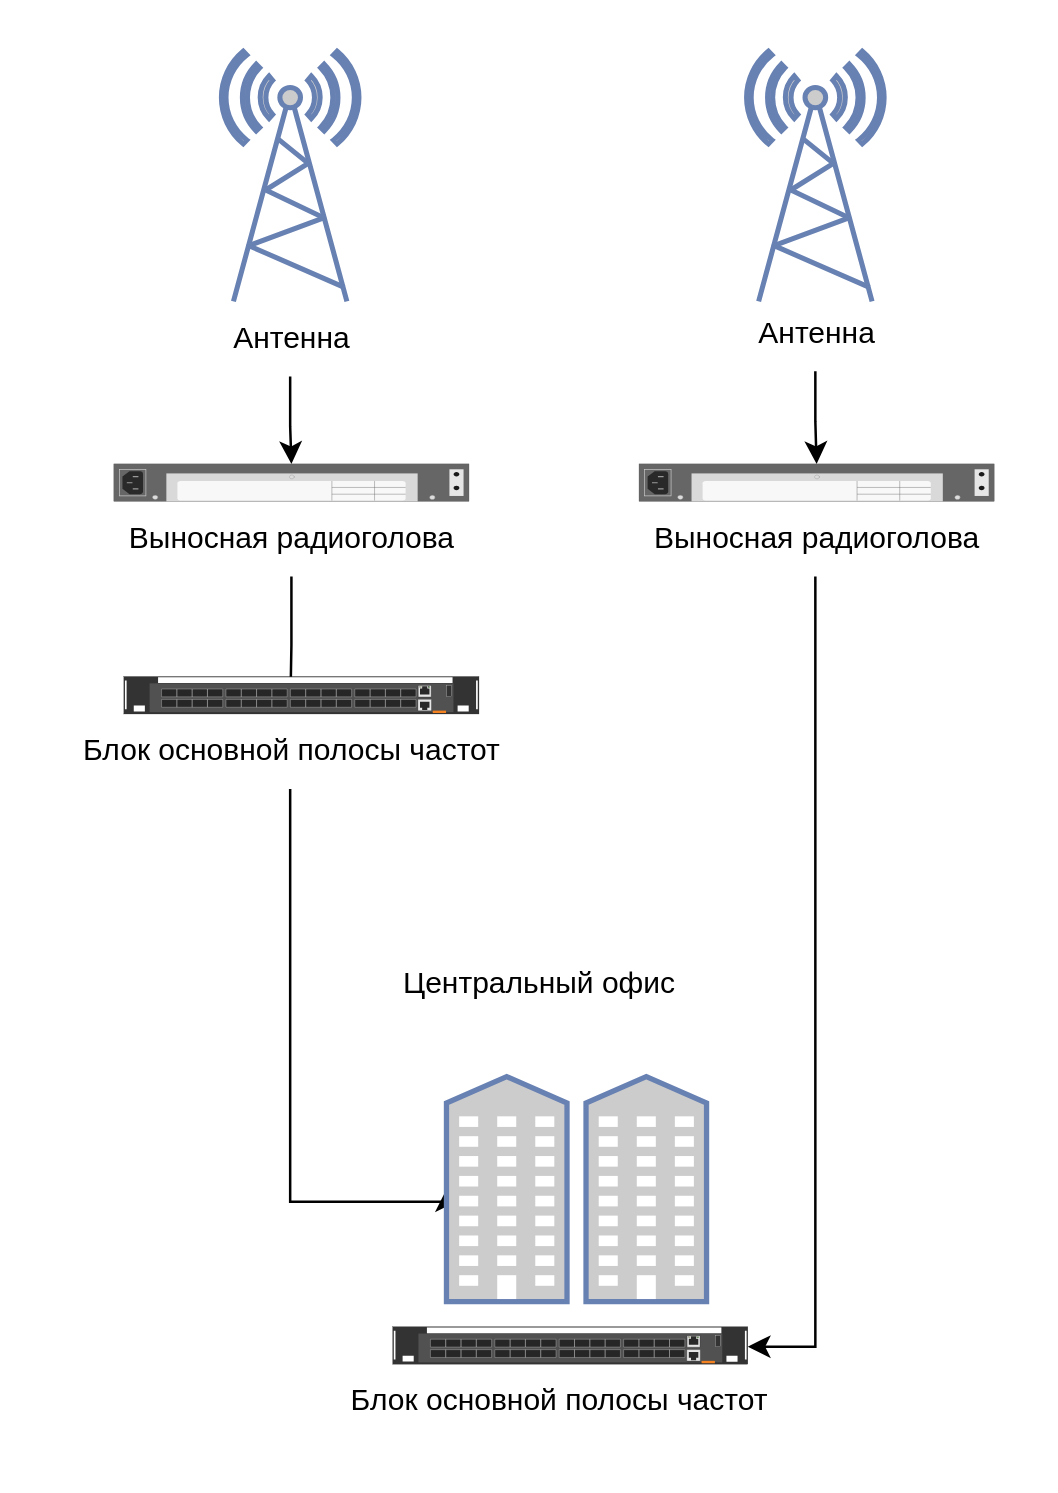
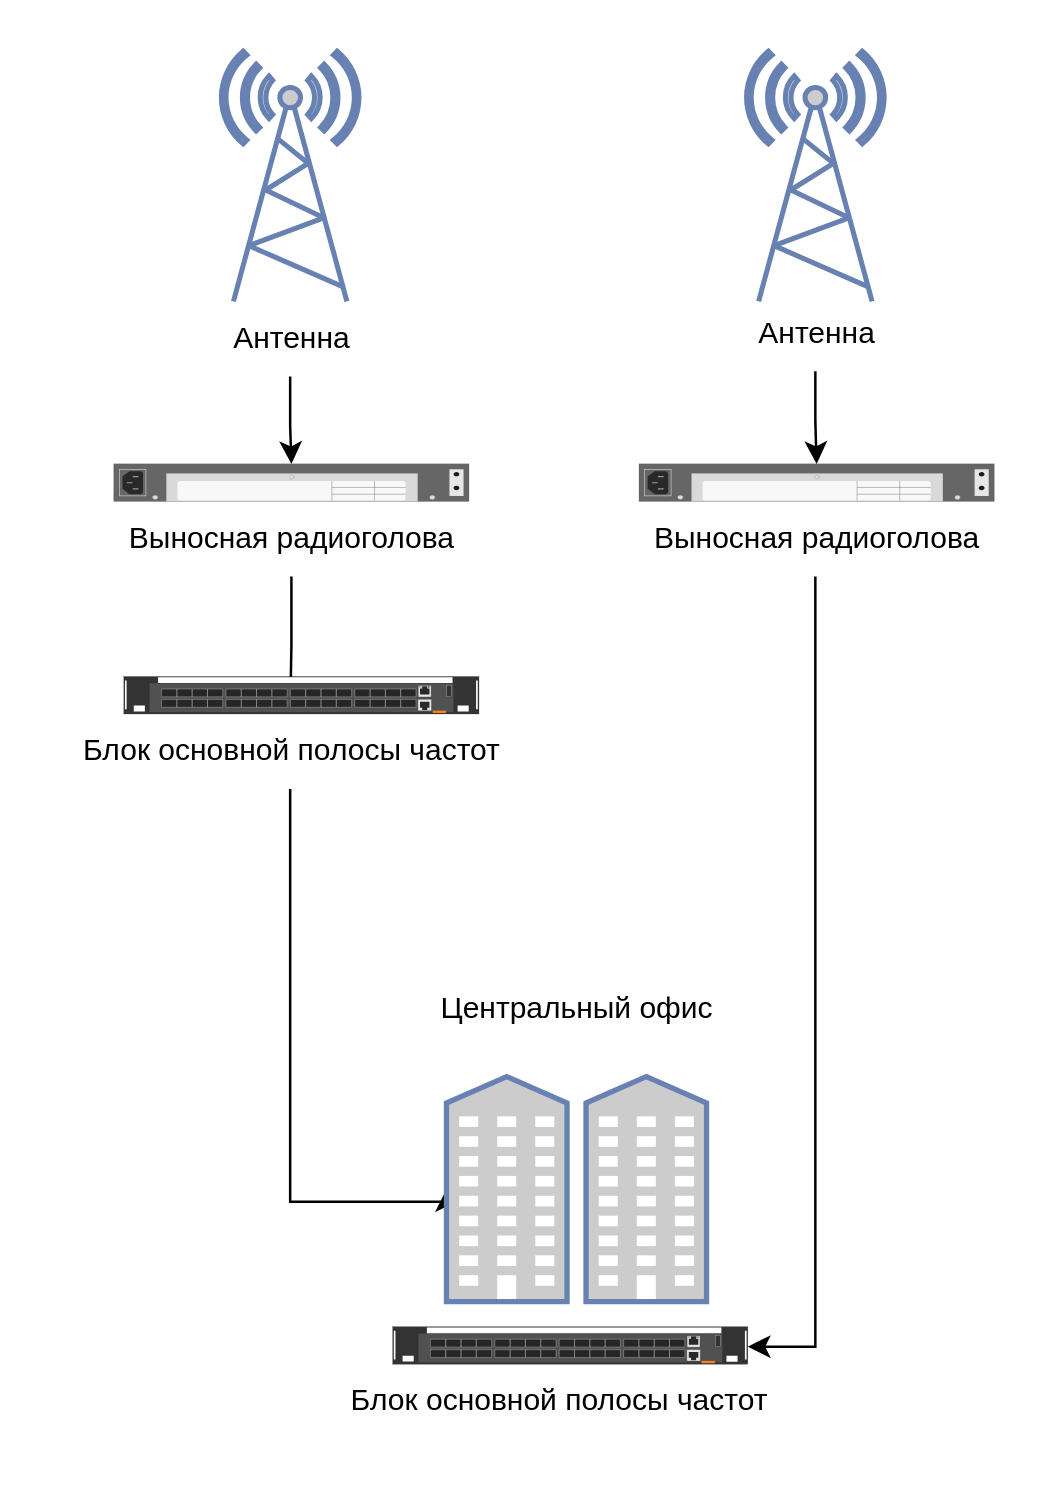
  <mxCell id="0" />
  <mxCell id="1" parent="0" />
  <mxCell id="2" value="" style="fontColor=#0066CC;verticalAlign=top;verticalLabelPosition=bottom;labelPosition=center;align=center;html=1;outlineConnect=0;fillColor=#CCCCCC;strokeColor=#6881B3;gradientColor=none;gradientDirection=north;strokeWidth=2;shape=mxgraph.networks.radio_tower;" vertex="1" parent="1"><mxGeometry x="298" y="20" width="55" height="100" as="geometry" /></mxCell>
  <mxCell id="3" value="" style="fontColor=#0066CC;verticalAlign=top;verticalLabelPosition=bottom;labelPosition=center;align=center;html=1;outlineConnect=0;fillColor=#CCCCCC;strokeColor=#6881B3;gradientColor=none;gradientDirection=north;strokeWidth=2;shape=mxgraph.networks.radio_tower;" vertex="1" parent="1"><mxGeometry x="88" y="20" width="55" height="100" as="geometry" /></mxCell>
  <mxCell id="4" value="" style="edgeStyle=orthogonalEdgeStyle;rounded=0;orthogonalLoop=1;jettySize=auto;html=1;" edge="1" parent="1" source="5" target="13"><mxGeometry relative="1" as="geometry" /></mxCell>
  <mxCell id="5" value="Антенна" style="text;html=1;align=center;verticalAlign=middle;resizable=0;points=[];autosize=1;strokeColor=none;fillColor=none;" vertex="1" parent="1"><mxGeometry x="80.5" y="120" width="70" height="30" as="geometry" /></mxCell>
  <mxCell id="6" value="" style="edgeStyle=orthogonalEdgeStyle;rounded=0;orthogonalLoop=1;jettySize=auto;html=1;" edge="1" parent="1" source="7" target="14"><mxGeometry relative="1" as="geometry" /></mxCell>
  <mxCell id="7" value="Антенна" style="text;html=1;align=center;verticalAlign=middle;resizable=0;points=[];autosize=1;strokeColor=none;fillColor=none;" vertex="1" parent="1"><mxGeometry x="290.5" y="118" width="70" height="30" as="geometry" /></mxCell>
  <mxCell id="8" value="" style="edgeStyle=orthogonalEdgeStyle;rounded=0;orthogonalLoop=1;jettySize=auto;html=1;" edge="1" parent="1" source="9" target="16"><mxGeometry relative="1" as="geometry" /></mxCell>
  <mxCell id="9" value="Выносная радиоголова" style="text;html=1;align=center;verticalAlign=middle;resizable=0;points=[];autosize=1;strokeColor=none;fillColor=none;" vertex="1" parent="1"><mxGeometry x="41" y="200" width="150" height="30" as="geometry" /></mxCell>
  <mxCell id="10" style="edgeStyle=orthogonalEdgeStyle;rounded=0;orthogonalLoop=1;jettySize=auto;html=1;" edge="1" parent="1" source="11" target="19"><mxGeometry relative="1" as="geometry"><Array as="points"><mxPoint x="326" y="538" /></Array></mxGeometry></mxCell>
  <mxCell id="11" value="Выносная радиоголова" style="text;html=1;align=center;verticalAlign=middle;resizable=0;points=[];autosize=1;strokeColor=none;fillColor=none;" vertex="1" parent="1"><mxGeometry x="250.5" y="200" width="150" height="30" as="geometry" /></mxCell>
  <mxCell id="12" value="" style="html=1;verticalLabelPosition=bottom;verticalAlign=top;outlineConnect=0;shadow=0;dashed=0;shape=mxgraph.rack.hpe_aruba.switches.jl627a_aruba_8325_32c_b2f_front;" vertex="1" parent="1"><mxGeometry x="49" y="270" width="142" height="15" as="geometry" /></mxCell>
  <mxCell id="13" value="" style="html=1;verticalLabelPosition=bottom;verticalAlign=top;outlineConnect=0;shadow=0;dashed=0;shape=mxgraph.rack.hpe_aruba.gateways_controllers.aruba_7010_mobility_controller_rear;" vertex="1" parent="1"><mxGeometry x="45" y="185" width="142" height="15" as="geometry" /></mxCell>
  <mxCell id="14" value="" style="html=1;verticalLabelPosition=bottom;verticalAlign=top;outlineConnect=0;shadow=0;dashed=0;shape=mxgraph.rack.hpe_aruba.gateways_controllers.aruba_7010_mobility_controller_rear;" vertex="1" parent="1"><mxGeometry x="255" y="185" width="142" height="15" as="geometry" /></mxCell>
  <mxCell id="15" style="edgeStyle=orthogonalEdgeStyle;rounded=0;orthogonalLoop=1;jettySize=auto;html=1;entryX=0;entryY=0.5;entryDx=0;entryDy=0;entryPerimeter=0;" edge="1" parent="1" source="16" target="17"><mxGeometry relative="1" as="geometry"><Array as="points"><mxPoint x="116" y="480" /><mxPoint x="178" y="480" /></Array></mxGeometry></mxCell>
  <mxCell id="16" value="Блок основной полосы частот" style="text;html=1;align=center;verticalAlign=middle;resizable=0;points=[];autosize=1;strokeColor=none;fillColor=none;" vertex="1" parent="1"><mxGeometry x="20.5" y="285" width="190" height="30" as="geometry" /></mxCell>
  <mxCell id="17" value="" style="fontColor=#0066CC;verticalAlign=top;verticalLabelPosition=bottom;labelPosition=center;align=center;html=1;outlineConnect=0;fillColor=#CCCCCC;strokeColor=#6881B3;gradientColor=none;gradientDirection=north;strokeWidth=2;shape=mxgraph.networks.community;" vertex="1" parent="1"><mxGeometry x="178" y="430" width="104" height="90" as="geometry" /></mxCell>
- <mxCell id="18" value="Центральный офис" style="text;html=1;align=center;verticalAlign=middle;resizable=0;points=[];autosize=1;strokeColor=none;fillColor=none;" vertex="1" parent="1"><mxGeometry x="150" y="378" width="130" height="30" as="geometry" /></mxCell>
+ <mxCell id="18" value="Центральный офис" style="text;html=1;align=center;verticalAlign=middle;resizable=0;points=[];autosize=1;strokeColor=none;fillColor=none;" vertex="1" parent="1"><mxGeometry x="165" y="388" width="130" height="30" as="geometry" /></mxCell>
  <mxCell id="19" value="" style="html=1;verticalLabelPosition=bottom;verticalAlign=top;outlineConnect=0;shadow=0;dashed=0;shape=mxgraph.rack.hpe_aruba.switches.jl627a_aruba_8325_32c_b2f_front;" vertex="1" parent="1"><mxGeometry x="156.5" y="530" width="142" height="15" as="geometry" /></mxCell>
  <mxCell id="20" value="Блок основной полосы частот" style="text;html=1;align=center;verticalAlign=middle;resizable=0;points=[];autosize=1;strokeColor=none;fillColor=none;" vertex="1" parent="1"><mxGeometry x="128" y="545" width="190" height="30" as="geometry" /></mxCell>
